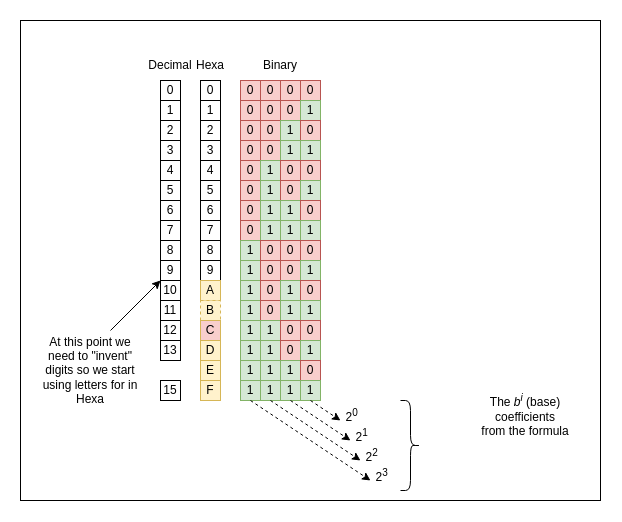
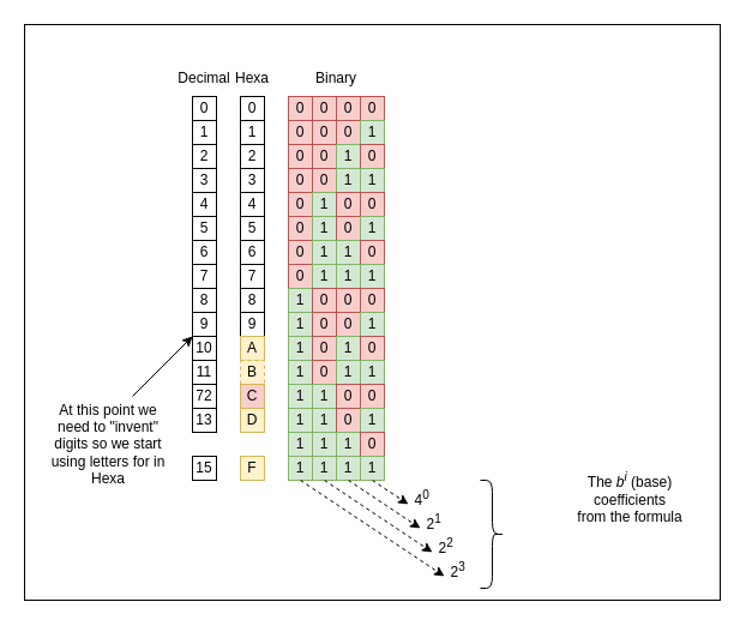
  <mxCell id="0" />
  <mxCell id="1" parent="0" />
  <mxCell id="2" value="" style="rounded=0;whiteSpace=wrap;html=1;" vertex="1" parent="1"><mxGeometry x="20" y="20" width="580" height="480" as="geometry" /></mxCell>
  <mxCell id="3" value="1" style="whiteSpace=wrap;html=1;aspect=fixed;" vertex="1" parent="1"><mxGeometry x="160" y="100" width="20" height="20" as="geometry" /></mxCell>
  <mxCell id="4" value="2" style="whiteSpace=wrap;html=1;aspect=fixed;" vertex="1" parent="1"><mxGeometry x="160" y="120" width="20" height="20" as="geometry" /></mxCell>
  <mxCell id="5" value="0" style="whiteSpace=wrap;html=1;aspect=fixed;" vertex="1" parent="1"><mxGeometry x="160" y="80" width="20" height="20" as="geometry" /></mxCell>
  <mxCell id="6" value="3" style="whiteSpace=wrap;html=1;aspect=fixed;" vertex="1" parent="1"><mxGeometry x="160" y="140" width="20" height="20" as="geometry" /></mxCell>
  <mxCell id="7" value="4" style="whiteSpace=wrap;html=1;aspect=fixed;" vertex="1" parent="1"><mxGeometry x="160" y="160" width="20" height="20" as="geometry" /></mxCell>
  <mxCell id="8" value="5" style="whiteSpace=wrap;html=1;aspect=fixed;" vertex="1" parent="1"><mxGeometry x="160" y="180" width="20" height="20" as="geometry" /></mxCell>
  <mxCell id="9" value="6" style="whiteSpace=wrap;html=1;aspect=fixed;" vertex="1" parent="1"><mxGeometry x="160" y="200" width="20" height="20" as="geometry" /></mxCell>
  <mxCell id="10" value="7" style="whiteSpace=wrap;html=1;aspect=fixed;" vertex="1" parent="1"><mxGeometry x="160" y="220" width="20" height="20" as="geometry" /></mxCell>
  <mxCell id="11" value="8" style="whiteSpace=wrap;html=1;aspect=fixed;" vertex="1" parent="1"><mxGeometry x="160" y="240" width="20" height="20" as="geometry" /></mxCell>
  <mxCell id="12" value="9" style="whiteSpace=wrap;html=1;aspect=fixed;" vertex="1" parent="1"><mxGeometry x="160" y="260" width="20" height="20" as="geometry" /></mxCell>
  <mxCell id="13" value="10" style="whiteSpace=wrap;html=1;aspect=fixed;" vertex="1" parent="1"><mxGeometry x="160" y="280" width="20" height="20" as="geometry" /></mxCell>
  <mxCell id="14" value="11" style="whiteSpace=wrap;html=1;aspect=fixed;" vertex="1" parent="1"><mxGeometry x="160" y="300" width="20" height="20" as="geometry" /></mxCell>
- <mxCell id="15" value="12" style="whiteSpace=wrap;html=1;aspect=fixed;" vertex="1" parent="1"><mxGeometry x="160" y="320" width="20" height="20" as="geometry" /></mxCell>
+ <mxCell id="15" value="72" style="whiteSpace=wrap;html=1;aspect=fixed;" vertex="1" parent="1"><mxGeometry x="160" y="320" width="20" height="20" as="geometry" /></mxCell>
  <mxCell id="16" value="13" style="whiteSpace=wrap;html=1;aspect=fixed;" vertex="1" parent="1"><mxGeometry x="160" y="340" width="20" height="20" as="geometry" /></mxCell>
  <mxCell id="17" value="15" style="whiteSpace=wrap;html=1;aspect=fixed;" vertex="1" parent="1"><mxGeometry x="160" y="380" width="20" height="20" as="geometry" /></mxCell>
  <mxCell id="18" value="0" style="whiteSpace=wrap;html=1;aspect=fixed;" vertex="1" parent="1"><mxGeometry x="200" y="80" width="20" height="20" as="geometry" /></mxCell>
  <mxCell id="19" value="1" style="whiteSpace=wrap;html=1;aspect=fixed;" vertex="1" parent="1"><mxGeometry x="200" y="100" width="20" height="20" as="geometry" /></mxCell>
  <mxCell id="20" value="2" style="whiteSpace=wrap;html=1;aspect=fixed;" vertex="1" parent="1"><mxGeometry x="200" y="120" width="20" height="20" as="geometry" /></mxCell>
  <mxCell id="21" value="0" style="whiteSpace=wrap;html=1;aspect=fixed;" vertex="1" parent="1"><mxGeometry x="200" y="80" width="20" height="20" as="geometry" /></mxCell>
  <mxCell id="22" value="3" style="whiteSpace=wrap;html=1;aspect=fixed;" vertex="1" parent="1"><mxGeometry x="200" y="140" width="20" height="20" as="geometry" /></mxCell>
  <mxCell id="23" value="4" style="whiteSpace=wrap;html=1;aspect=fixed;" vertex="1" parent="1"><mxGeometry x="200" y="160" width="20" height="20" as="geometry" /></mxCell>
  <mxCell id="24" value="5" style="whiteSpace=wrap;html=1;aspect=fixed;" vertex="1" parent="1"><mxGeometry x="200" y="180" width="20" height="20" as="geometry" /></mxCell>
  <mxCell id="25" value="6" style="whiteSpace=wrap;html=1;aspect=fixed;" vertex="1" parent="1"><mxGeometry x="200" y="200" width="20" height="20" as="geometry" /></mxCell>
  <mxCell id="26" value="7" style="whiteSpace=wrap;html=1;aspect=fixed;" vertex="1" parent="1"><mxGeometry x="200" y="220" width="20" height="20" as="geometry" /></mxCell>
  <mxCell id="27" value="8" style="whiteSpace=wrap;html=1;aspect=fixed;" vertex="1" parent="1"><mxGeometry x="200" y="240" width="20" height="20" as="geometry" /></mxCell>
  <mxCell id="28" value="9" style="whiteSpace=wrap;html=1;aspect=fixed;" vertex="1" parent="1"><mxGeometry x="200" y="260" width="20" height="20" as="geometry" /></mxCell>
  <mxCell id="29" value="A" style="whiteSpace=wrap;html=1;aspect=fixed;fillColor=#fff2cc;strokeColor=#d6b656;" vertex="1" parent="1"><mxGeometry x="200" y="280" width="20" height="20" as="geometry" /></mxCell>
  <mxCell id="30" value="B" style="whiteSpace=wrap;html=1;aspect=fixed;fillColor=#fff2cc;strokeColor=#d6b656;dashed=1;" vertex="1" parent="1"><mxGeometry x="200" y="300" width="20" height="20" as="geometry" /></mxCell>
  <mxCell id="31" value="C" style="whiteSpace=wrap;html=1;aspect=fixed;fillColor=#f8cecc;strokeColor=#d6b656;" vertex="1" parent="1"><mxGeometry x="200" y="320" width="20" height="20" as="geometry" /></mxCell>
  <mxCell id="32" value="D" style="whiteSpace=wrap;html=1;aspect=fixed;fillColor=#fff2cc;strokeColor=#d6b656;" vertex="1" parent="1"><mxGeometry x="200" y="340" width="20" height="20" as="geometry" /></mxCell>
- <mxCell id="33" value="E" style="whiteSpace=wrap;html=1;aspect=fixed;fillColor=#fff2cc;strokeColor=#d6b656;" vertex="1" parent="1"><mxGeometry x="200" y="360" width="20" height="20" as="geometry" /></mxCell>
  <mxCell id="34" value="F" style="whiteSpace=wrap;html=1;aspect=fixed;fillColor=#fff2cc;strokeColor=#d6b656;" vertex="1" parent="1"><mxGeometry x="200" y="380" width="20" height="20" as="geometry" /></mxCell>
  <mxCell id="35" value="0" style="whiteSpace=wrap;html=1;aspect=fixed;fillColor=#f8cecc;strokeColor=#b85450;" vertex="1" parent="1"><mxGeometry x="240" y="80" width="20" height="20" as="geometry" /></mxCell>
  <mxCell id="36" value="0" style="whiteSpace=wrap;html=1;aspect=fixed;fillColor=#f8cecc;strokeColor=#b85450;" vertex="1" parent="1"><mxGeometry x="260" y="80" width="20" height="20" as="geometry" /></mxCell>
  <mxCell id="37" value="0" style="whiteSpace=wrap;html=1;aspect=fixed;fillColor=#f8cecc;strokeColor=#b85450;" vertex="1" parent="1"><mxGeometry x="280" y="80" width="20" height="20" as="geometry" /></mxCell>
  <mxCell id="38" value="0" style="whiteSpace=wrap;html=1;aspect=fixed;fillColor=#f8cecc;strokeColor=#b85450;" vertex="1" parent="1"><mxGeometry x="300" y="80" width="20" height="20" as="geometry" /></mxCell>
  <mxCell id="39" value="0" style="whiteSpace=wrap;html=1;aspect=fixed;fillColor=#f8cecc;strokeColor=#b85450;" vertex="1" parent="1"><mxGeometry x="240" y="100" width="20" height="20" as="geometry" /></mxCell>
  <mxCell id="40" value="0" style="whiteSpace=wrap;html=1;aspect=fixed;fillColor=#f8cecc;strokeColor=#b85450;" vertex="1" parent="1"><mxGeometry x="260" y="100" width="20" height="20" as="geometry" /></mxCell>
  <mxCell id="41" value="0" style="whiteSpace=wrap;html=1;aspect=fixed;fillColor=#f8cecc;strokeColor=#b85450;" vertex="1" parent="1"><mxGeometry x="280" y="100" width="20" height="20" as="geometry" /></mxCell>
  <mxCell id="42" value="1" style="whiteSpace=wrap;html=1;aspect=fixed;fillColor=#d5e8d4;strokeColor=#82b366;" vertex="1" parent="1"><mxGeometry x="300" y="100" width="20" height="20" as="geometry" /></mxCell>
  <mxCell id="43" value="0" style="whiteSpace=wrap;html=1;aspect=fixed;fillColor=#f8cecc;strokeColor=#b85450;" vertex="1" parent="1"><mxGeometry x="240" y="120" width="20" height="20" as="geometry" /></mxCell>
  <mxCell id="44" value="0" style="whiteSpace=wrap;html=1;aspect=fixed;fillColor=#f8cecc;strokeColor=#b85450;" vertex="1" parent="1"><mxGeometry x="260" y="120" width="20" height="20" as="geometry" /></mxCell>
  <mxCell id="45" value="1" style="whiteSpace=wrap;html=1;aspect=fixed;fillColor=#d5e8d4;strokeColor=#82b366;" vertex="1" parent="1"><mxGeometry x="280" y="120" width="20" height="20" as="geometry" /></mxCell>
  <mxCell id="46" value="0" style="whiteSpace=wrap;html=1;aspect=fixed;fillColor=#f8cecc;strokeColor=#b85450;" vertex="1" parent="1"><mxGeometry x="300" y="120" width="20" height="20" as="geometry" /></mxCell>
  <mxCell id="47" value="0" style="whiteSpace=wrap;html=1;aspect=fixed;fillColor=#f8cecc;strokeColor=#b85450;" vertex="1" parent="1"><mxGeometry x="240" y="140" width="20" height="20" as="geometry" /></mxCell>
  <mxCell id="48" value="0" style="whiteSpace=wrap;html=1;aspect=fixed;fillColor=#f8cecc;strokeColor=#b85450;" vertex="1" parent="1"><mxGeometry x="260" y="140" width="20" height="20" as="geometry" /></mxCell>
  <mxCell id="49" value="1" style="whiteSpace=wrap;html=1;aspect=fixed;fillColor=#d5e8d4;strokeColor=#82b366;" vertex="1" parent="1"><mxGeometry x="280" y="140" width="20" height="20" as="geometry" /></mxCell>
  <mxCell id="50" value="1" style="whiteSpace=wrap;html=1;aspect=fixed;fillColor=#d5e8d4;strokeColor=#82b366;" vertex="1" parent="1"><mxGeometry x="300" y="140" width="20" height="20" as="geometry" /></mxCell>
  <mxCell id="51" value="0" style="whiteSpace=wrap;html=1;aspect=fixed;fillColor=#f8cecc;strokeColor=#b85450;" vertex="1" parent="1"><mxGeometry x="240" y="160" width="20" height="20" as="geometry" /></mxCell>
  <mxCell id="52" value="1" style="whiteSpace=wrap;html=1;aspect=fixed;fillColor=#d5e8d4;strokeColor=#82b366;" vertex="1" parent="1"><mxGeometry x="260" y="160" width="20" height="20" as="geometry" /></mxCell>
  <mxCell id="53" value="0" style="whiteSpace=wrap;html=1;aspect=fixed;fillColor=#f8cecc;strokeColor=#b85450;" vertex="1" parent="1"><mxGeometry x="280" y="160" width="20" height="20" as="geometry" /></mxCell>
  <mxCell id="54" value="0" style="whiteSpace=wrap;html=1;aspect=fixed;fillColor=#f8cecc;strokeColor=#b85450;" vertex="1" parent="1"><mxGeometry x="300" y="160" width="20" height="20" as="geometry" /></mxCell>
  <mxCell id="55" value="0" style="whiteSpace=wrap;html=1;aspect=fixed;fillColor=#f8cecc;strokeColor=#b85450;" vertex="1" parent="1"><mxGeometry x="240" y="180" width="20" height="20" as="geometry" /></mxCell>
  <mxCell id="56" value="1" style="whiteSpace=wrap;html=1;aspect=fixed;fillColor=#d5e8d4;strokeColor=#82b366;" vertex="1" parent="1"><mxGeometry x="260" y="180" width="20" height="20" as="geometry" /></mxCell>
  <mxCell id="57" value="0" style="whiteSpace=wrap;html=1;aspect=fixed;fillColor=#f8cecc;strokeColor=#b85450;" vertex="1" parent="1"><mxGeometry x="280" y="180" width="20" height="20" as="geometry" /></mxCell>
  <mxCell id="58" value="1" style="whiteSpace=wrap;html=1;aspect=fixed;fillColor=#d5e8d4;strokeColor=#82b366;" vertex="1" parent="1"><mxGeometry x="300" y="180" width="20" height="20" as="geometry" /></mxCell>
  <mxCell id="59" value="0" style="whiteSpace=wrap;html=1;aspect=fixed;fillColor=#f8cecc;strokeColor=#b85450;" vertex="1" parent="1"><mxGeometry x="240" y="200" width="20" height="20" as="geometry" /></mxCell>
  <mxCell id="60" value="1" style="whiteSpace=wrap;html=1;aspect=fixed;fillColor=#d5e8d4;strokeColor=#82b366;" vertex="1" parent="1"><mxGeometry x="260" y="200" width="20" height="20" as="geometry" /></mxCell>
  <mxCell id="61" value="1" style="whiteSpace=wrap;html=1;aspect=fixed;fillColor=#d5e8d4;strokeColor=#82b366;" vertex="1" parent="1"><mxGeometry x="280" y="200" width="20" height="20" as="geometry" /></mxCell>
  <mxCell id="62" value="0" style="whiteSpace=wrap;html=1;aspect=fixed;fillColor=#f8cecc;strokeColor=#b85450;" vertex="1" parent="1"><mxGeometry x="300" y="200" width="20" height="20" as="geometry" /></mxCell>
  <mxCell id="63" value="0" style="whiteSpace=wrap;html=1;aspect=fixed;fillColor=#f8cecc;strokeColor=#b85450;" vertex="1" parent="1"><mxGeometry x="240" y="220" width="20" height="20" as="geometry" /></mxCell>
  <mxCell id="64" value="1" style="whiteSpace=wrap;html=1;aspect=fixed;fillColor=#d5e8d4;strokeColor=#82b366;" vertex="1" parent="1"><mxGeometry x="260" y="220" width="20" height="20" as="geometry" /></mxCell>
  <mxCell id="65" value="1" style="whiteSpace=wrap;html=1;aspect=fixed;fillColor=#d5e8d4;strokeColor=#82b366;" vertex="1" parent="1"><mxGeometry x="280" y="220" width="20" height="20" as="geometry" /></mxCell>
  <mxCell id="66" value="1" style="whiteSpace=wrap;html=1;aspect=fixed;fillColor=#d5e8d4;strokeColor=#82b366;" vertex="1" parent="1"><mxGeometry x="300" y="220" width="20" height="20" as="geometry" /></mxCell>
  <mxCell id="67" value="1" style="whiteSpace=wrap;html=1;aspect=fixed;fillColor=#d5e8d4;strokeColor=#82b366;" vertex="1" parent="1"><mxGeometry x="240" y="240" width="20" height="20" as="geometry" /></mxCell>
  <mxCell id="68" value="0" style="whiteSpace=wrap;html=1;aspect=fixed;fillColor=#f8cecc;strokeColor=#b85450;" vertex="1" parent="1"><mxGeometry x="260" y="240" width="20" height="20" as="geometry" /></mxCell>
  <mxCell id="69" value="0" style="whiteSpace=wrap;html=1;aspect=fixed;fillColor=#f8cecc;strokeColor=#b85450;" vertex="1" parent="1"><mxGeometry x="280" y="240" width="20" height="20" as="geometry" /></mxCell>
  <mxCell id="70" value="0" style="whiteSpace=wrap;html=1;aspect=fixed;fillColor=#f8cecc;strokeColor=#b85450;" vertex="1" parent="1"><mxGeometry x="300" y="240" width="20" height="20" as="geometry" /></mxCell>
  <mxCell id="71" value="1" style="whiteSpace=wrap;html=1;aspect=fixed;fillColor=#d5e8d4;strokeColor=#82b366;" vertex="1" parent="1"><mxGeometry x="240" y="260" width="20" height="20" as="geometry" /></mxCell>
  <mxCell id="72" value="0" style="whiteSpace=wrap;html=1;aspect=fixed;fillColor=#f8cecc;strokeColor=#b85450;" vertex="1" parent="1"><mxGeometry x="260" y="260" width="20" height="20" as="geometry" /></mxCell>
  <mxCell id="73" value="0" style="whiteSpace=wrap;html=1;aspect=fixed;fillColor=#f8cecc;strokeColor=#b85450;" vertex="1" parent="1"><mxGeometry x="280" y="260" width="20" height="20" as="geometry" /></mxCell>
  <mxCell id="74" value="1" style="whiteSpace=wrap;html=1;aspect=fixed;fillColor=#d5e8d4;strokeColor=#82b366;" vertex="1" parent="1"><mxGeometry x="300" y="260" width="20" height="20" as="geometry" /></mxCell>
  <mxCell id="75" value="1" style="whiteSpace=wrap;html=1;aspect=fixed;fillColor=#d5e8d4;strokeColor=#82b366;" vertex="1" parent="1"><mxGeometry x="240" y="280" width="20" height="20" as="geometry" /></mxCell>
  <mxCell id="76" value="0" style="whiteSpace=wrap;html=1;aspect=fixed;fillColor=#f8cecc;strokeColor=#b85450;" vertex="1" parent="1"><mxGeometry x="260" y="280" width="20" height="20" as="geometry" /></mxCell>
  <mxCell id="77" value="1" style="whiteSpace=wrap;html=1;aspect=fixed;fillColor=#d5e8d4;strokeColor=#82b366;" vertex="1" parent="1"><mxGeometry x="280" y="280" width="20" height="20" as="geometry" /></mxCell>
  <mxCell id="78" value="0" style="whiteSpace=wrap;html=1;aspect=fixed;fillColor=#f8cecc;strokeColor=#b85450;" vertex="1" parent="1"><mxGeometry x="300" y="280" width="20" height="20" as="geometry" /></mxCell>
  <mxCell id="79" value="1" style="whiteSpace=wrap;html=1;aspect=fixed;fillColor=#d5e8d4;strokeColor=#82b366;" vertex="1" parent="1"><mxGeometry x="240" y="300" width="20" height="20" as="geometry" /></mxCell>
  <mxCell id="80" value="0" style="whiteSpace=wrap;html=1;aspect=fixed;fillColor=#f8cecc;strokeColor=#b85450;" vertex="1" parent="1"><mxGeometry x="260" y="300" width="20" height="20" as="geometry" /></mxCell>
  <mxCell id="81" value="1" style="whiteSpace=wrap;html=1;aspect=fixed;fillColor=#d5e8d4;strokeColor=#82b366;" vertex="1" parent="1"><mxGeometry x="280" y="300" width="20" height="20" as="geometry" /></mxCell>
  <mxCell id="82" value="1" style="whiteSpace=wrap;html=1;aspect=fixed;fillColor=#d5e8d4;strokeColor=#82b366;" vertex="1" parent="1"><mxGeometry x="300" y="300" width="20" height="20" as="geometry" /></mxCell>
  <mxCell id="83" value="1" style="whiteSpace=wrap;html=1;aspect=fixed;fillColor=#d5e8d4;strokeColor=#82b366;" vertex="1" parent="1"><mxGeometry x="240" y="320" width="20" height="20" as="geometry" /></mxCell>
  <mxCell id="84" value="1" style="whiteSpace=wrap;html=1;aspect=fixed;fillColor=#d5e8d4;strokeColor=#82b366;" vertex="1" parent="1"><mxGeometry x="260" y="320" width="20" height="20" as="geometry" /></mxCell>
  <mxCell id="85" value="0" style="whiteSpace=wrap;html=1;aspect=fixed;fillColor=#f8cecc;strokeColor=#b85450;" vertex="1" parent="1"><mxGeometry x="280" y="320" width="20" height="20" as="geometry" /></mxCell>
  <mxCell id="86" value="0" style="whiteSpace=wrap;html=1;aspect=fixed;fillColor=#f8cecc;strokeColor=#b85450;" vertex="1" parent="1"><mxGeometry x="300" y="320" width="20" height="20" as="geometry" /></mxCell>
  <mxCell id="87" value="1" style="whiteSpace=wrap;html=1;aspect=fixed;fillColor=#d5e8d4;strokeColor=#82b366;" vertex="1" parent="1"><mxGeometry x="240" y="340" width="20" height="20" as="geometry" /></mxCell>
  <mxCell id="88" value="1" style="whiteSpace=wrap;html=1;aspect=fixed;fillColor=#d5e8d4;strokeColor=#82b366;" vertex="1" parent="1"><mxGeometry x="260" y="340" width="20" height="20" as="geometry" /></mxCell>
  <mxCell id="89" value="0" style="whiteSpace=wrap;html=1;aspect=fixed;fillColor=#f8cecc;strokeColor=#b85450;" vertex="1" parent="1"><mxGeometry x="280" y="340" width="20" height="20" as="geometry" /></mxCell>
  <mxCell id="90" value="1" style="whiteSpace=wrap;html=1;aspect=fixed;fillColor=#d5e8d4;strokeColor=#82b366;" vertex="1" parent="1"><mxGeometry x="300" y="340" width="20" height="20" as="geometry" /></mxCell>
  <mxCell id="91" value="1" style="whiteSpace=wrap;html=1;aspect=fixed;fillColor=#d5e8d4;strokeColor=#82b366;" vertex="1" parent="1"><mxGeometry x="240" y="360" width="20" height="20" as="geometry" /></mxCell>
  <mxCell id="92" value="1" style="whiteSpace=wrap;html=1;aspect=fixed;fillColor=#d5e8d4;strokeColor=#82b366;" vertex="1" parent="1"><mxGeometry x="260" y="360" width="20" height="20" as="geometry" /></mxCell>
  <mxCell id="93" value="1" style="whiteSpace=wrap;html=1;aspect=fixed;fillColor=#d5e8d4;strokeColor=#82b366;" vertex="1" parent="1"><mxGeometry x="280" y="360" width="20" height="20" as="geometry" /></mxCell>
  <mxCell id="94" value="0" style="whiteSpace=wrap;html=1;aspect=fixed;fillColor=#f8cecc;strokeColor=#b85450;" vertex="1" parent="1"><mxGeometry x="300" y="360" width="20" height="20" as="geometry" /></mxCell>
  <mxCell id="95" value="1" style="whiteSpace=wrap;html=1;aspect=fixed;fillColor=#d5e8d4;strokeColor=#82b366;" vertex="1" parent="1"><mxGeometry x="240" y="380" width="20" height="20" as="geometry" /></mxCell>
  <mxCell id="96" value="1" style="whiteSpace=wrap;html=1;aspect=fixed;fillColor=#d5e8d4;strokeColor=#82b366;" vertex="1" parent="1"><mxGeometry x="260" y="380" width="20" height="20" as="geometry" /></mxCell>
  <mxCell id="97" value="1" style="whiteSpace=wrap;html=1;aspect=fixed;fillColor=#d5e8d4;strokeColor=#82b366;" vertex="1" parent="1"><mxGeometry x="280" y="380" width="20" height="20" as="geometry" /></mxCell>
  <mxCell id="98" value="1" style="whiteSpace=wrap;html=1;aspect=fixed;fillColor=#d5e8d4;strokeColor=#82b366;" vertex="1" parent="1"><mxGeometry x="300" y="380" width="20" height="20" as="geometry" /></mxCell>
  <mxCell id="99" value="Decimal" style="text;html=1;strokeColor=none;fillColor=none;align=center;verticalAlign=middle;whiteSpace=wrap;rounded=0;" vertex="1" parent="1"><mxGeometry x="140" y="50" width="60" height="30" as="geometry" /></mxCell>
  <mxCell id="100" value="Hexa" style="text;html=1;strokeColor=none;fillColor=none;align=center;verticalAlign=middle;whiteSpace=wrap;rounded=0;" vertex="1" parent="1"><mxGeometry x="180" y="50" width="60" height="30" as="geometry" /></mxCell>
  <mxCell id="101" value="Binary" style="text;html=1;strokeColor=none;fillColor=none;align=center;verticalAlign=middle;whiteSpace=wrap;rounded=0;" vertex="1" parent="1"><mxGeometry x="250" y="50" width="60" height="30" as="geometry" /></mxCell>
  <mxCell id="102" value="" style="endArrow=classic;html=1;rounded=0;" edge="1" parent="1"><mxGeometry width="50" height="50" relative="1" as="geometry"><mxPoint x="110" y="330" as="sourcePoint" /><mxPoint x="160" y="280" as="targetPoint" /></mxGeometry></mxCell>
  <mxCell id="103" value="At this point we need to &quot;invent&quot; digits so we start using letters for in Hexa" style="text;html=1;strokeColor=none;fillColor=none;align=center;verticalAlign=middle;whiteSpace=wrap;rounded=0;" vertex="1" parent="1"><mxGeometry x="40" y="330" width="100" height="80" as="geometry" /></mxCell>
  <mxCell id="104" value="" style="endArrow=classic;html=1;rounded=0;exitX=0.5;exitY=1;exitDx=0;exitDy=0;dashed=1;" edge="1" parent="1" source="98"><mxGeometry width="50" height="50" relative="1" as="geometry"><mxPoint x="420" y="390" as="sourcePoint" /><mxPoint x="340" y="420" as="targetPoint" /></mxGeometry></mxCell>
  <mxCell id="105" value="" style="endArrow=classic;html=1;rounded=0;exitX=0.5;exitY=1;exitDx=0;exitDy=0;dashed=1;" edge="1" parent="1" source="97"><mxGeometry width="50" height="50" relative="1" as="geometry"><mxPoint x="420" y="390" as="sourcePoint" /><mxPoint x="350" y="440" as="targetPoint" /></mxGeometry></mxCell>
  <mxCell id="106" value="" style="endArrow=classic;html=1;rounded=0;exitX=0.5;exitY=1;exitDx=0;exitDy=0;dashed=1;" edge="1" parent="1" source="96"><mxGeometry width="50" height="50" relative="1" as="geometry"><mxPoint x="420" y="390" as="sourcePoint" /><mxPoint x="360" y="460" as="targetPoint" /></mxGeometry></mxCell>
  <mxCell id="107" value="" style="endArrow=classic;html=1;rounded=0;exitX=0.5;exitY=1;exitDx=0;exitDy=0;dashed=1;" edge="1" parent="1" source="95"><mxGeometry width="50" height="50" relative="1" as="geometry"><mxPoint x="420" y="390" as="sourcePoint" /><mxPoint x="370" y="480" as="targetPoint" /></mxGeometry></mxCell>
- <mxCell id="108" value="&amp;nbsp;2&lt;sup&gt;0&lt;/sup&gt;" style="text;html=1;strokeColor=none;fillColor=none;align=center;verticalAlign=middle;whiteSpace=wrap;rounded=0;" vertex="1" parent="1"><mxGeometry x="320" y="400" width="60" height="30" as="geometry" /></mxCell>
+ <mxCell id="108" value="&amp;nbsp;4&lt;sup&gt;0&lt;/sup&gt;" style="text;html=1;strokeColor=none;fillColor=none;align=center;verticalAlign=middle;whiteSpace=wrap;rounded=0;" vertex="1" parent="1"><mxGeometry x="320" y="400" width="60" height="30" as="geometry" /></mxCell>
  <mxCell id="109" value="&amp;nbsp;2&lt;sup&gt;1&lt;/sup&gt;" style="text;html=1;strokeColor=none;fillColor=none;align=center;verticalAlign=middle;whiteSpace=wrap;rounded=0;" vertex="1" parent="1"><mxGeometry x="330" y="420" width="60" height="30" as="geometry" /></mxCell>
  <mxCell id="110" value="&amp;nbsp;2&lt;sup&gt;2&lt;/sup&gt;" style="text;html=1;strokeColor=none;fillColor=none;align=center;verticalAlign=middle;whiteSpace=wrap;rounded=0;" vertex="1" parent="1"><mxGeometry x="340" y="440" width="60" height="30" as="geometry" /></mxCell>
  <mxCell id="111" value="&amp;nbsp;2&lt;sup&gt;3&lt;/sup&gt;" style="text;html=1;strokeColor=none;fillColor=none;align=center;verticalAlign=middle;whiteSpace=wrap;rounded=0;" vertex="1" parent="1"><mxGeometry x="350" y="460" width="60" height="30" as="geometry" /></mxCell>
  <mxCell id="112" value="" style="shape=curlyBracket;whiteSpace=wrap;html=1;rounded=1;flipH=1;labelPosition=right;verticalLabelPosition=middle;align=left;verticalAlign=middle;" vertex="1" parent="1"><mxGeometry x="400" y="400" width="20" height="90" as="geometry" /></mxCell>
  <mxCell id="113" value="&lt;div&gt;The &lt;i&gt;b&lt;sup&gt;i&lt;/sup&gt;&lt;/i&gt; (base) coefficients &lt;br&gt;&lt;/div&gt;&lt;div&gt;from the formula&lt;/div&gt;" style="text;html=1;strokeColor=none;fillColor=none;align=center;verticalAlign=middle;whiteSpace=wrap;rounded=0;" vertex="1" parent="1"><mxGeometry x="470" y="400" width="110" height="30" as="geometry" /></mxCell>
